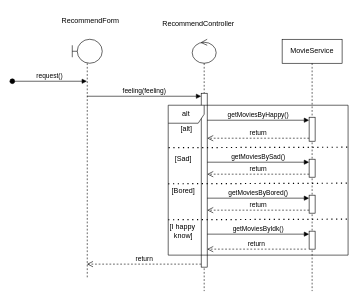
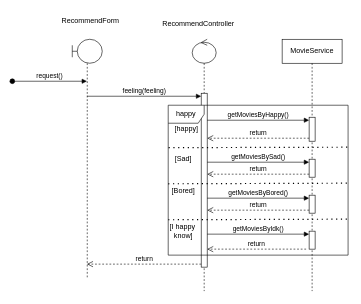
  <mxCell id="0" />
  <mxCell id="1" parent="0" />
  <mxCell id="2" value="" style="shape=umlLifeline;perimeter=lifelinePerimeter;whiteSpace=wrap;html=1;container=1;dropTarget=0;collapsible=0;recursiveResize=0;outlineConnect=0;portConstraint=eastwest;newEdgeStyle={&quot;curved&quot;:0,&quot;rounded&quot;:0};participant=umlBoundary;" parent="1" vertex="1"><mxGeometry x="120" y="65" width="50" height="400" as="geometry" /></mxCell>
  <mxCell id="3" value="" style="shape=umlLifeline;perimeter=lifelinePerimeter;whiteSpace=wrap;html=1;container=1;dropTarget=0;collapsible=0;recursiveResize=0;outlineConnect=0;portConstraint=eastwest;newEdgeStyle={&quot;curved&quot;:0,&quot;rounded&quot;:0};participant=umlControl;" parent="1" vertex="1"><mxGeometry x="320" y="65" width="40" height="420" as="geometry" /></mxCell>
  <mxCell id="4" value="" style="html=1;points=[[0,0,0,0,5],[0,1,0,0,-5],[1,0,0,0,5],[1,1,0,0,-5]];perimeter=orthogonalPerimeter;outlineConnect=0;targetShapes=umlLifeline;portConstraint=eastwest;newEdgeStyle={&quot;curved&quot;:0,&quot;rounded&quot;:0};" parent="3" vertex="1"><mxGeometry x="15" y="90" width="10" height="290" as="geometry" /></mxCell>
  <mxCell id="5" value="MovieService" style="shape=umlLifeline;perimeter=lifelinePerimeter;whiteSpace=wrap;html=1;container=1;dropTarget=0;collapsible=0;recursiveResize=0;outlineConnect=0;portConstraint=eastwest;newEdgeStyle={&quot;curved&quot;:0,&quot;rounded&quot;:0};" parent="1" vertex="1"><mxGeometry x="470" y="65" width="100" height="420" as="geometry" /></mxCell>
  <mxCell id="6" value="RecommendForm" style="text;html=1;align=center;verticalAlign=middle;resizable=0;points=[];autosize=1;strokeColor=none;fillColor=none;" parent="1" vertex="1"><mxGeometry x="90" y="20" width="120" height="30" as="geometry" /></mxCell>
  <mxCell id="7" value="RecommendController" style="text;html=1;align=center;verticalAlign=middle;resizable=0;points=[];autosize=1;strokeColor=none;fillColor=none;" parent="1" vertex="1"><mxGeometry x="260" y="25" width="140" height="30" as="geometry" /></mxCell>
  <mxCell id="8" value="request()" style="html=1;verticalAlign=bottom;startArrow=oval;startFill=1;endArrow=block;startSize=8;curved=0;rounded=0;" parent="1" target="2" edge="1"><mxGeometry width="60" relative="1" as="geometry"><mxPoint x="20" y="135" as="sourcePoint" /><mxPoint x="140" y="135" as="targetPoint" /></mxGeometry></mxCell>
  <mxCell id="9" value="feeling(feeling)" style="html=1;verticalAlign=bottom;endArrow=block;curved=0;rounded=0;entryX=0;entryY=0;entryDx=0;entryDy=5;" parent="1" source="2" target="4" edge="1"><mxGeometry x="-0.003" relative="1" as="geometry"><mxPoint x="265" y="160" as="sourcePoint" /><mxPoint as="offset" /></mxGeometry></mxCell>
  <mxCell id="10" value="return" style="html=1;verticalAlign=bottom;endArrow=open;dashed=1;endSize=8;curved=0;rounded=0;exitX=0;exitY=1;exitDx=0;exitDy=-5;" parent="1" source="4" target="2" edge="1"><mxGeometry relative="1" as="geometry"><mxPoint x="265" y="230" as="targetPoint" /></mxGeometry></mxCell>
- <mxCell id="11" value="alt" style="shape=umlFrame;whiteSpace=wrap;html=1;pointerEvents=0;" parent="1" vertex="1"><mxGeometry x="280" y="175" width="300" height="250" as="geometry" /></mxCell>
+ <mxCell id="11" value="happy" style="shape=umlFrame;whiteSpace=wrap;html=1;pointerEvents=0;" parent="1" vertex="1"><mxGeometry x="280" y="175" width="300" height="250" as="geometry" /></mxCell>
  <mxCell id="12" value="" style="endArrow=none;dashed=1;html=1;dashPattern=1 3;strokeWidth=2;rounded=0;exitX=0.004;exitY=0.299;exitDx=0;exitDy=0;exitPerimeter=0;entryX=1.002;entryY=0.296;entryDx=0;entryDy=0;entryPerimeter=0;" parent="1" edge="1"><mxGeometry width="50" height="50" relative="1" as="geometry"><mxPoint x="280.6" y="245.75" as="sourcePoint" /><mxPoint x="580" y="245" as="targetPoint" /></mxGeometry></mxCell>
  <mxCell id="13" value="" style="endArrow=none;dashed=1;html=1;dashPattern=1 3;strokeWidth=2;rounded=0;exitX=0.004;exitY=0.299;exitDx=0;exitDy=0;exitPerimeter=0;entryX=1.002;entryY=0.296;entryDx=0;entryDy=0;entryPerimeter=0;" parent="1" edge="1"><mxGeometry width="50" height="50" relative="1" as="geometry"><mxPoint x="280" y="306" as="sourcePoint" /><mxPoint x="580" y="305" as="targetPoint" /></mxGeometry></mxCell>
  <mxCell id="14" value="" style="endArrow=none;dashed=1;html=1;dashPattern=1 3;strokeWidth=2;rounded=0;exitX=0.004;exitY=0.299;exitDx=0;exitDy=0;exitPerimeter=0;entryX=1.002;entryY=0.296;entryDx=0;entryDy=0;entryPerimeter=0;" parent="1" edge="1"><mxGeometry width="50" height="50" relative="1" as="geometry"><mxPoint x="280" y="366" as="sourcePoint" /><mxPoint x="580" y="365" as="targetPoint" /></mxGeometry></mxCell>
  <mxCell id="15" value="" style="html=1;points=[[0,0,0,0,5],[0,1,0,0,-5],[1,0,0,0,5],[1,1,0,0,-5]];perimeter=orthogonalPerimeter;outlineConnect=0;targetShapes=umlLifeline;portConstraint=eastwest;newEdgeStyle={&quot;curved&quot;:0,&quot;rounded&quot;:0};" parent="1" vertex="1"><mxGeometry x="515" y="195" width="10" height="40" as="geometry" /></mxCell>
  <mxCell id="16" value="getMoviesByHappy()" style="html=1;verticalAlign=bottom;endArrow=block;curved=0;rounded=0;entryX=0;entryY=0;entryDx=0;entryDy=5;" parent="1" source="4" target="15" edge="1"><mxGeometry relative="1" as="geometry"><mxPoint x="350" y="200" as="sourcePoint" /></mxGeometry></mxCell>
  <mxCell id="17" value="return" style="html=1;verticalAlign=bottom;endArrow=open;dashed=1;endSize=8;curved=0;rounded=0;exitX=0;exitY=1;exitDx=0;exitDy=-5;" parent="1" source="15" target="4" edge="1"><mxGeometry relative="1" as="geometry"><mxPoint x="445" y="270" as="targetPoint" /></mxGeometry></mxCell>
- <mxCell id="18" value="[alt]" style="text;html=1;align=center;verticalAlign=middle;resizable=0;points=[];autosize=1;strokeColor=none;fillColor=none;" parent="1" vertex="1"><mxGeometry x="280" y="200" width="60" height="30" as="geometry" /></mxCell>
+ <mxCell id="18" value="[happy]" style="text;html=1;align=center;verticalAlign=middle;resizable=0;points=[];autosize=1;strokeColor=none;fillColor=none;" parent="1" vertex="1"><mxGeometry x="280" y="200" width="60" height="30" as="geometry" /></mxCell>
  <mxCell id="19" value="[Sad]" style="text;html=1;align=center;verticalAlign=middle;resizable=0;points=[];autosize=1;strokeColor=none;fillColor=none;" parent="1" vertex="1"><mxGeometry x="280" y="250" width="50" height="30" as="geometry" /></mxCell>
  <mxCell id="20" value="" style="html=1;points=[[0,0,0,0,5],[0,1,0,0,-5],[1,0,0,0,5],[1,1,0,0,-5]];perimeter=orthogonalPerimeter;outlineConnect=0;targetShapes=umlLifeline;portConstraint=eastwest;newEdgeStyle={&quot;curved&quot;:0,&quot;rounded&quot;:0};" parent="1" vertex="1"><mxGeometry x="515" y="265" width="10" height="30" as="geometry" /></mxCell>
  <mxCell id="21" value="getMoviesBySad()" style="html=1;verticalAlign=bottom;endArrow=block;curved=0;rounded=0;entryX=0;entryY=0;entryDx=0;entryDy=5;" parent="1" source="4" target="20" edge="1"><mxGeometry relative="1" as="geometry"><mxPoint x="445" y="255" as="sourcePoint" /></mxGeometry></mxCell>
  <mxCell id="22" value="return" style="html=1;verticalAlign=bottom;endArrow=open;dashed=1;endSize=8;curved=0;rounded=0;exitX=0;exitY=1;exitDx=0;exitDy=-5;" parent="1" source="20" target="4" edge="1"><mxGeometry relative="1" as="geometry"><mxPoint x="445" y="325" as="targetPoint" /></mxGeometry></mxCell>
  <mxCell id="23" value="[Bored]" style="text;html=1;align=center;verticalAlign=middle;resizable=0;points=[];autosize=1;strokeColor=none;fillColor=none;" parent="1" vertex="1"><mxGeometry x="275" y="303" width="60" height="30" as="geometry" /></mxCell>
  <mxCell id="24" value="" style="html=1;points=[[0,0,0,0,5],[0,1,0,0,-5],[1,0,0,0,5],[1,1,0,0,-5]];perimeter=orthogonalPerimeter;outlineConnect=0;targetShapes=umlLifeline;portConstraint=eastwest;newEdgeStyle={&quot;curved&quot;:0,&quot;rounded&quot;:0};" parent="1" vertex="1"><mxGeometry x="515" y="325" width="10" height="30" as="geometry" /></mxCell>
  <mxCell id="25" value="getMoviesByBored()" style="html=1;verticalAlign=bottom;endArrow=block;curved=0;rounded=0;entryX=0;entryY=0;entryDx=0;entryDy=5;" parent="1" source="4" target="24" edge="1"><mxGeometry relative="1" as="geometry"><mxPoint x="445" y="320" as="sourcePoint" /></mxGeometry></mxCell>
  <mxCell id="26" value="return" style="html=1;verticalAlign=bottom;endArrow=open;dashed=1;endSize=8;curved=0;rounded=0;exitX=0;exitY=1;exitDx=0;exitDy=-5;" parent="1" source="24" target="4" edge="1"><mxGeometry relative="1" as="geometry"><mxPoint x="445" y="390" as="targetPoint" /></mxGeometry></mxCell>
  <mxCell id="27" value="[I happy&amp;nbsp;&lt;div&gt;know]&lt;/div&gt;" style="text;html=1;align=center;verticalAlign=middle;resizable=0;points=[];autosize=1;strokeColor=none;fillColor=none;" parent="1" vertex="1"><mxGeometry x="275" y="365" width="60" height="40" as="geometry" /></mxCell>
  <mxCell id="28" value="" style="html=1;points=[[0,0,0,0,5],[0,1,0,0,-5],[1,0,0,0,5],[1,1,0,0,-5]];perimeter=orthogonalPerimeter;outlineConnect=0;targetShapes=umlLifeline;portConstraint=eastwest;newEdgeStyle={&quot;curved&quot;:0,&quot;rounded&quot;:0};" parent="1" vertex="1"><mxGeometry x="515" y="385" width="10" height="30" as="geometry" /></mxCell>
  <mxCell id="29" value="getMoviesByIdk()" style="html=1;verticalAlign=bottom;endArrow=block;curved=0;rounded=0;entryX=0;entryY=0;entryDx=0;entryDy=5;" parent="1" source="4" target="28" edge="1"><mxGeometry relative="1" as="geometry"><mxPoint x="445" y="380" as="sourcePoint" /></mxGeometry></mxCell>
  <mxCell id="30" value="return" style="html=1;verticalAlign=bottom;endArrow=open;dashed=1;endSize=8;curved=0;rounded=0;" parent="1" target="4" edge="1"><mxGeometry relative="1" as="geometry"><mxPoint x="340" y="415" as="targetPoint" /><mxPoint x="510" y="415" as="sourcePoint" /></mxGeometry></mxCell>
